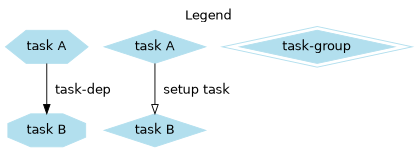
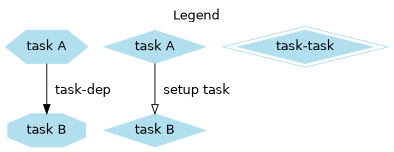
  digraph {
    fontname=Helvetica
    label=Legend
    labelloc=t
    node [color=lightblue2 fontname=Helvetica style=filled shape=diamond]
    edge [fontname=Helvetica color=black]
    n1 [label="task A" shape=hexagon]
    n2 [label="task B" shape=octagon]
    n3 [label="task A"]
    n4 [label="task B"]
-   n5 [label="task-group" peripheries=2]
+   n5 [label="task-task" peripheries=2]
    n1 -> n2 [label="  task-dep"]
    n3 -> n4 [arrowhead=empty label="  setup task"]
  }
